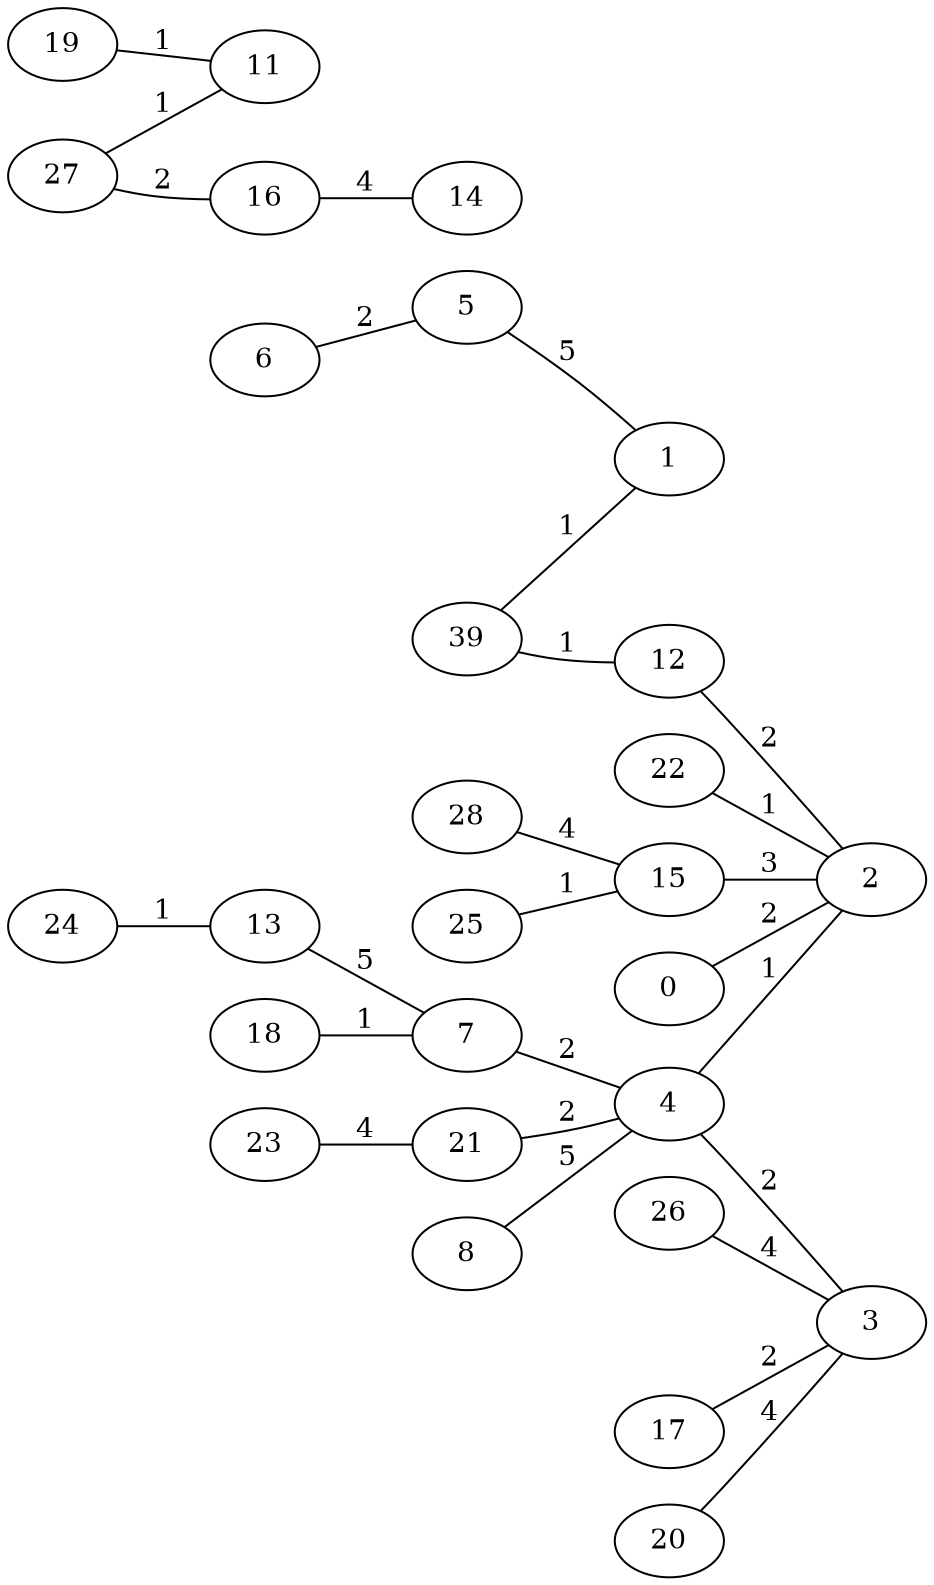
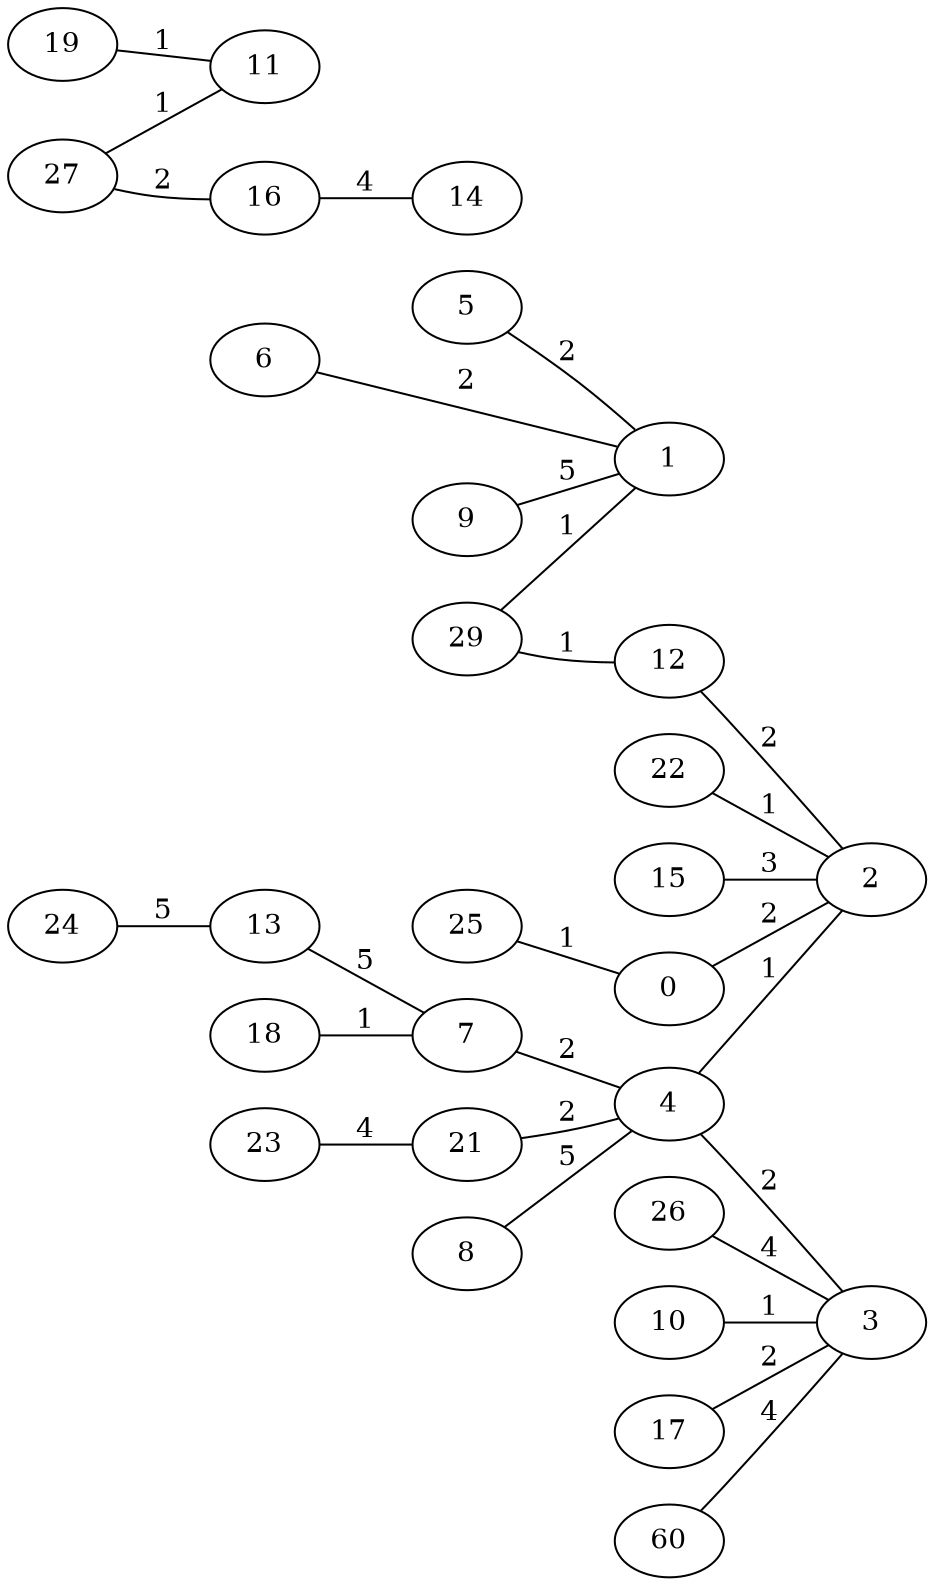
  graph {
    rankdir=LR
+   9
    1
    19
    11
    4
    2
    3
    15
    16
    14
    22
    18
    7
    0
    6
+   10
    21
-   29 [label=39]
+   29
    12
    5
-   28
    27
    24
    13
    17
-   20
+   20 [label=60]
    8
    23
    26
    25
+   9 -- 1 [label=5]
    19 -- 11 [label=1]
    4 -- 2 [label=1]
    4 -- 3 [label=2]
    15 -- 2 [label=3]
    16 -- 14 [label=4]
    22 -- 2 [label=1]
    18 -- 7 [label=1]
    7 -- 4 [label=2]
    0 -- 2 [label=2]
-   6 -- 5 [label=2]
+   6 -- 1 [label=2]
+   10 -- 3 [label=1]
    21 -- 4 [label=2]
    29 -- 1 [label=1]
    29 -- 12 [label=1]
    12 -- 2 [label=2]
-   5 -- 1 [label=5]
-   28 -- 15 [label=4]
+   5 -- 1 [label=2]
    27 -- 11 [label=1]
    27 -- 16 [label=2]
-   24 -- 13 [label=1]
+   24 -- 13 [label=5]
    13 -- 7 [label=5]
    17 -- 3 [label=2]
    20 -- 3 [label=4]
    8 -- 4 [label=5]
    23 -- 21 [label=4]
    26 -- 3 [label=4]
-   25 -- 15 [label=1]
+   25 -- 0 [label=1]
  }
